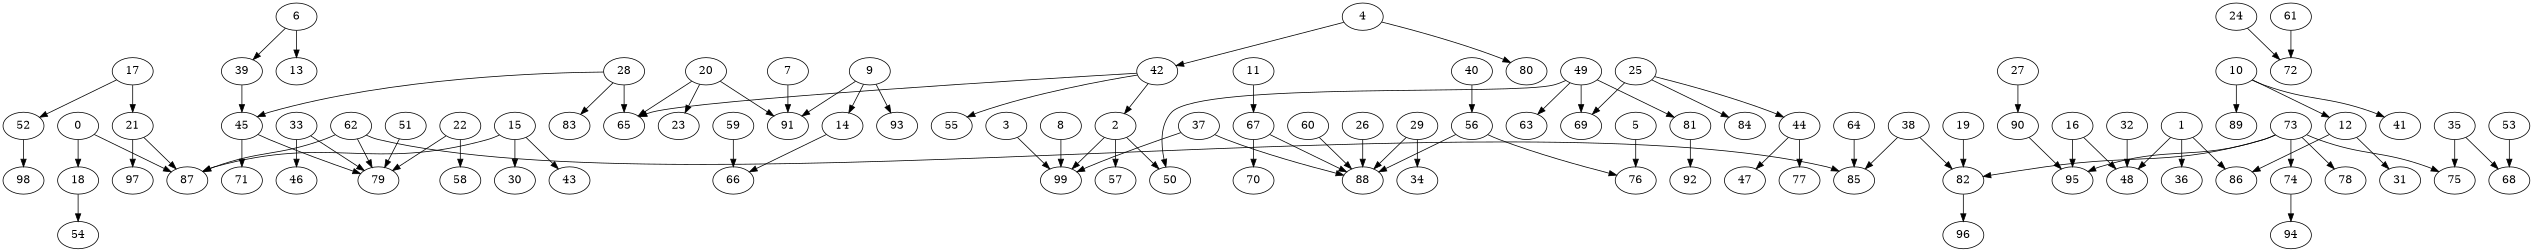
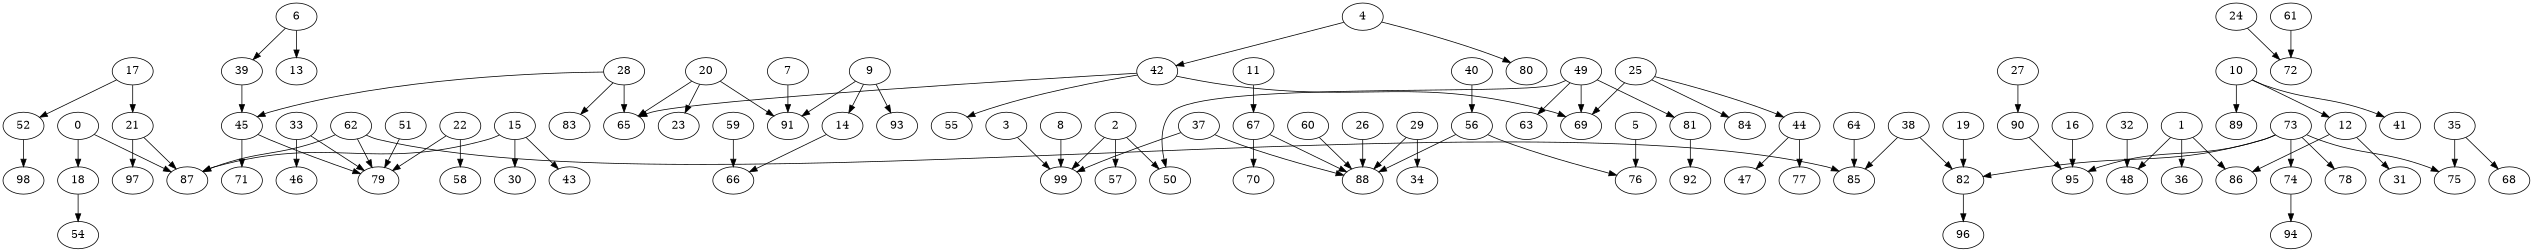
  digraph {
    edge [weight=1]
    0
    18
    87
    54
    3
    99
    6
    13
    39
    45
    7
    91
    9
    14
    93
    66
    17
    21
    52
    97
    98
    20
    65
    23
    28
    83
    79
    71
    33
    46
    38
    85
    82
    42
    55
    69
    62
    64
    1
    36
    48
    86
    2
    57
    50
    8
    11
    67
    88
    70
    16
    95
    19
    96
    24
    72
    27
    90
    32
    37
-   53
    68
    61
    73
    74
    78
    75
    94
    44
    77
    47
    49
    63
    81
    92
    4
    80
    22
    58
    5
    76
    26
    35
    56
    60
    10
    41
    12
    89
    31
    29
    34
    40
    15
    43
    30
    59
    51
    25
    84
    0 -> 18 [weight=5]
    0 -> 87 [weight=3]
    18 -> 54 [weight=6]
    3 -> 99 [weight=2]
    6 -> 13 [weight=4]
    6 -> 39 [weight=2]
    39 -> 45 [weight=4]
    45 -> 79
    45 -> 71 [weight=2]
    7 -> 91
    9 -> 91
    9 -> 14
    9 -> 93 [weight=2]
    14 -> 66
    17 -> 21 [weight=4]
    17 -> 52
    21 -> 87
    21 -> 97 [weight=5]
    52 -> 98 [weight=4]
    20 -> 91 [weight=3]
    20 -> 65
    20 -> 23 [weight=2]
    28 -> 45
    28 -> 65 [weight=3]
    28 -> 83
    33 -> 79 [weight=2]
    33 -> 46 [weight=2]
    38 -> 85 [weight=4]
    38 -> 82 [weight=2]
    82 -> 96 [weight=2]
    42 -> 65
    42 -> 55 [weight=3]
-   42 -> 2 [weight=2]
+   42 -> 69 [weight=2]
    62 -> 87
    62 -> 79
    62 -> 85 [weight=4]
    64 -> 85 [weight=2]
    1 -> 36
    1 -> 48
    1 -> 86 [weight=2]
    2 -> 99 [weight=4]
    2 -> 57 [weight=5]
    2 -> 50
    8 -> 99 [weight=6]
    11 -> 67 [weight=2]
    67 -> 88
    67 -> 70 [weight=7]
-   16 -> 48
    16 -> 95
    19 -> 82 [weight=2]
    24 -> 72
    27 -> 90 [weight=2]
    90 -> 95
    32 -> 48
    37 -> 99 [weight=2]
    37 -> 88 [weight=2]
-   53 -> 68 [weight=4]
    61 -> 72 [weight=2]
    73 -> 82
    73 -> 95
    73 -> 74
    73 -> 78 [weight=2]
    73 -> 75
    74 -> 94 [weight=3]
    44 -> 77 [weight=2]
    44 -> 47
    49 -> 69 [weight=3]
    49 -> 50 [weight=2]
    49 -> 63 [weight=4]
    49 -> 81 [weight=4]
    81 -> 92 [weight=3]
    4 -> 42 [weight=4]
    4 -> 80 [weight=4]
    22 -> 79
    22 -> 58 [weight=2]
    5 -> 76 [weight=2]
    26 -> 88 [weight=5]
    35 -> 68 [weight=2]
    35 -> 75 [weight=2]
    56 -> 88 [weight=2]
    56 -> 76
    60 -> 88 [weight=4]
    10 -> 41 [weight=6]
    10 -> 12 [weight=3]
    10 -> 89 [weight=10]
    12 -> 86 [weight=4]
    12 -> 31 [weight=3]
    29 -> 88 [weight=2]
    29 -> 34
    40 -> 56 [weight=7]
    15 -> 87
    15 -> 43 [weight=4]
    15 -> 30 [weight=5]
    59 -> 66 [weight=2]
    51 -> 79 [weight=3]
    25 -> 69 [weight=4]
    25 -> 44 [weight=2]
    25 -> 84
  }
